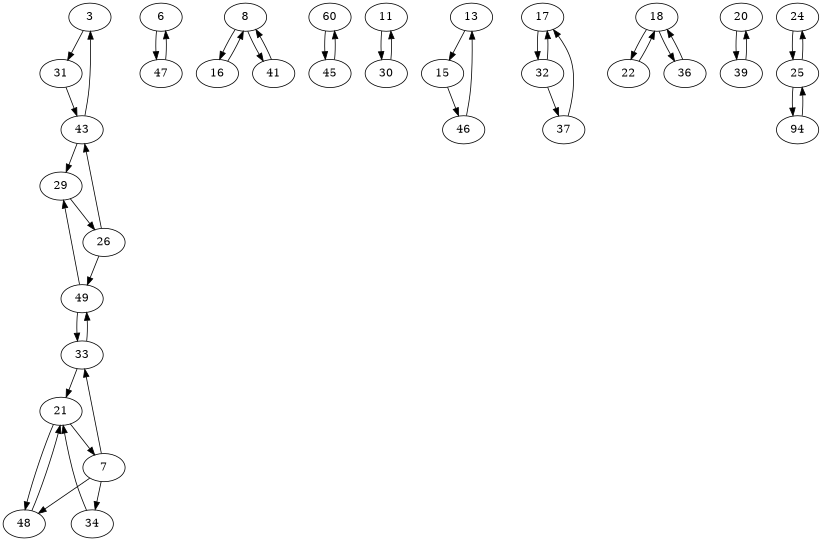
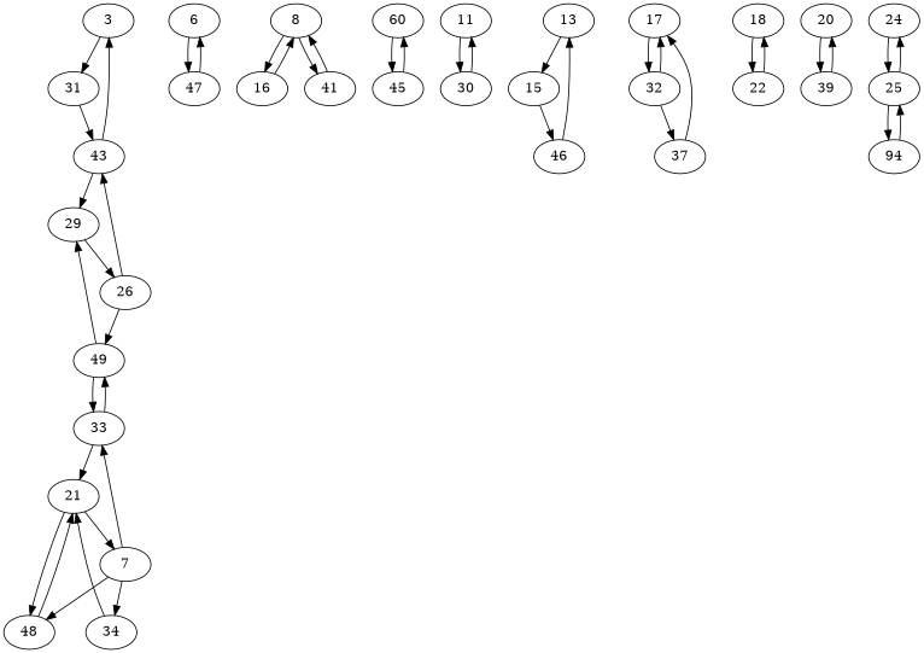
  digraph {
    3
    31
    43
    29
    6
    47
    7
    33
    34
    48
    21
    49
    8
    16
    41
    n16 [label=60]
    45
    11
    30
    13
    15
    46
    17
    32
    37
    18
    22
-   36
    20
    39
    24
    25
    n33 [label=94]
    26
    3 -> 31
    31 -> 43
    43 -> 3
    43 -> 29
    29 -> 26
    6 -> 47
    47 -> 6
    7 -> 33
    7 -> 34
    7 -> 48
    33 -> 21
    33 -> 49
    34 -> 21
    48 -> 21
    21 -> 7
    21 -> 48
    49 -> 29
    49 -> 33
    8 -> 16
    8 -> 41
    16 -> 8
    41 -> 8
    n16 -> 45
    45 -> n16
    11 -> 30
    30 -> 11
    13 -> 15
    15 -> 46
    46 -> 13
    17 -> 32
    32 -> 17
    32 -> 37
    37 -> 17
    18 -> 22
-   18 -> 36
    22 -> 18
-   36 -> 18
    20 -> 39
    39 -> 20
    24 -> 25
    25 -> 24
    25 -> n33
    n33 -> 25
    26 -> 43
    26 -> 49
  }
